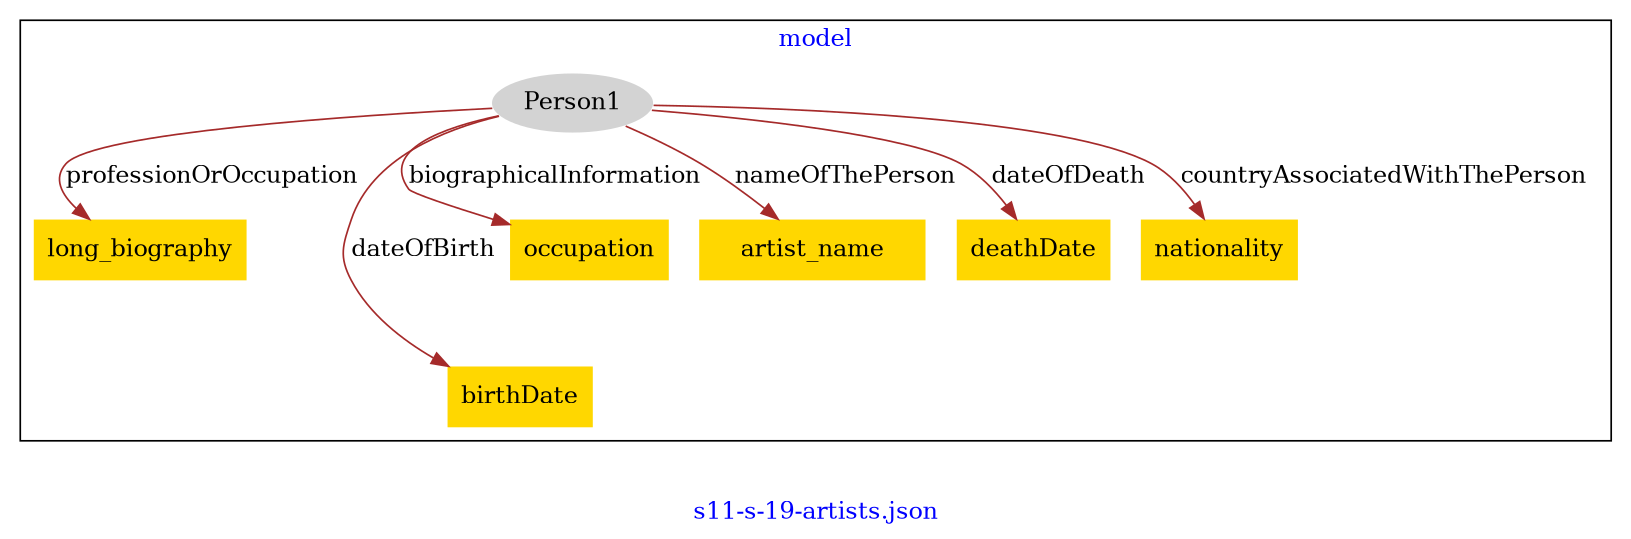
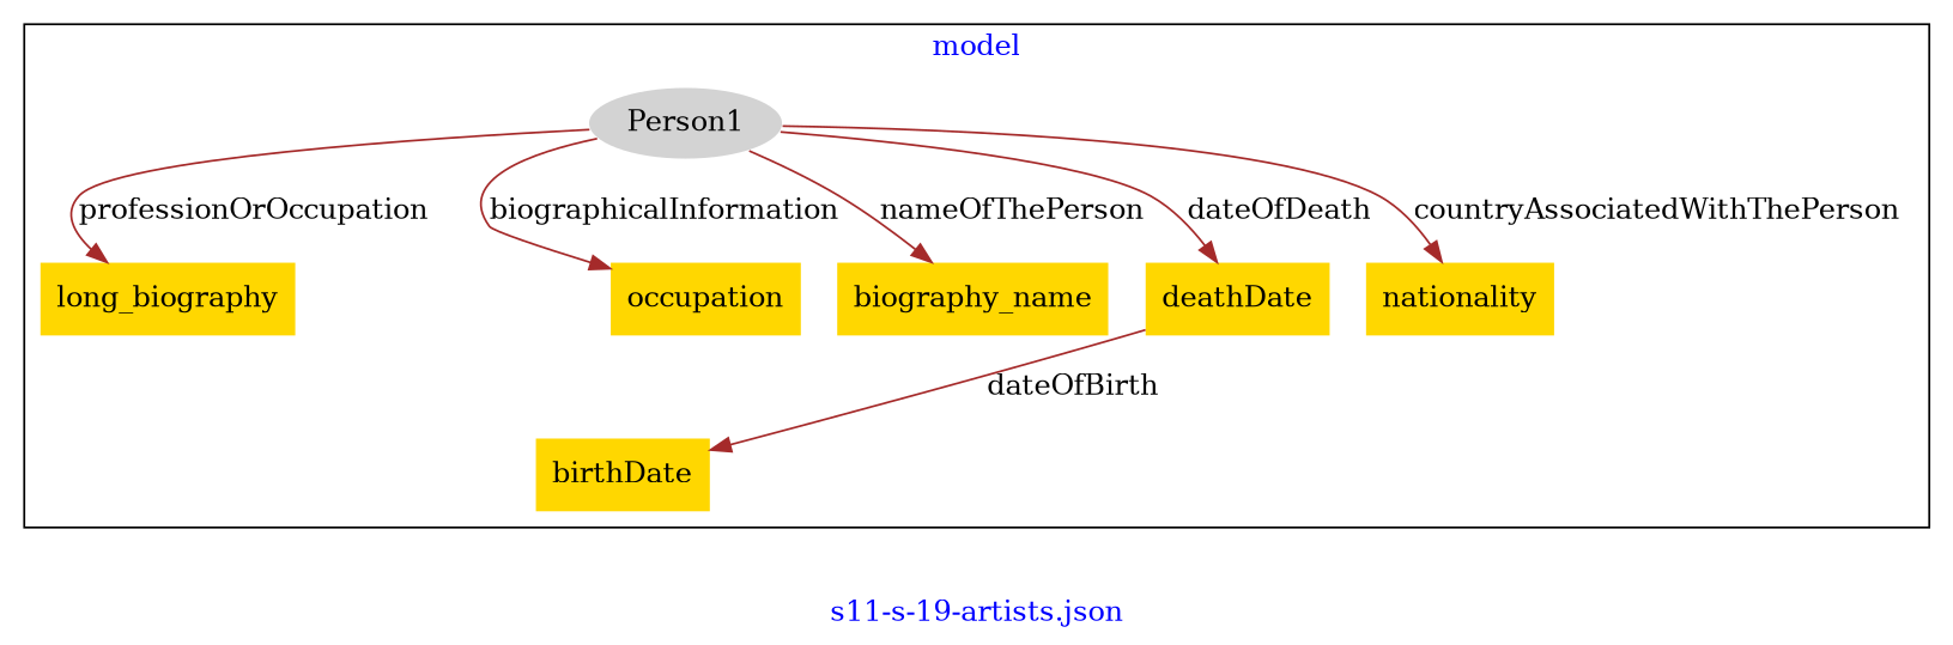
  digraph {
    fontcolor=blue
    label="s11-s-19-artists.json"
    remincross=true
    node [fillcolor=gold style=filled shape=plaintext]
    edge [color=brown fontcolor=black]
    n1 [color=white fillcolor=lightgray label=Person1 shape=""]
    n2 [label=long_biography]
    n3 [label=birthDate]
    n4 [label=occupation]
-   n5 [label=artist_name]
+   n5 [label=biography_name]
    n6 [label=deathDate]
    n7 [label=nationality]
    subgraph cluster_1 {
      label=model
      n1
      n2
      n3
      n4
      n5
      n6
      n7
    }
    n1 -> n2 [label=professionOrOccupation]
-   n1 -> n3 [label=dateOfBirth]
+   n6 -> n3 [label=dateOfBirth]
    n1 -> n4 [label=biographicalInformation]
    n1 -> n5 [label=nameOfThePerson]
    n1 -> n6 [label=dateOfDeath]
    n1 -> n7 [label=countryAssociatedWithThePerson]
  }
